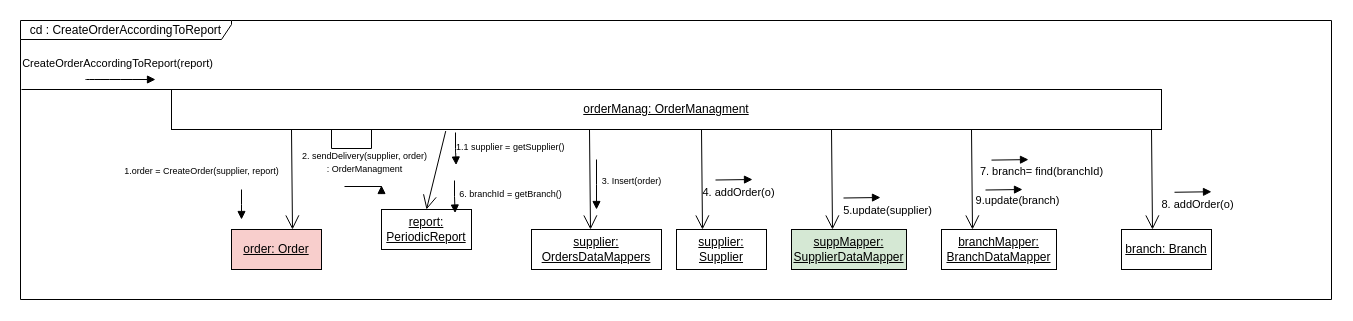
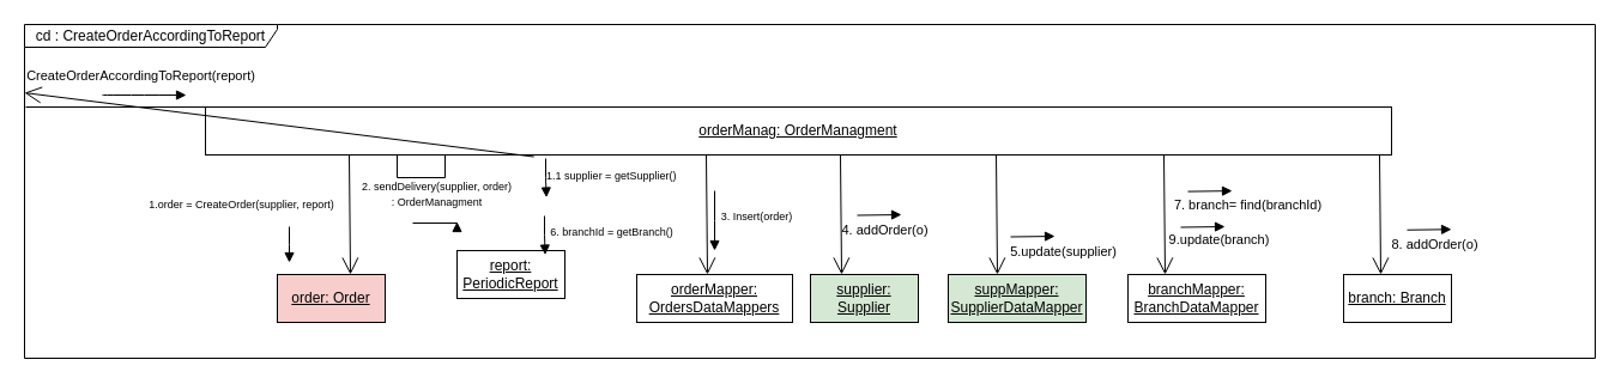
  <mxCell id="0" />
  <mxCell id="1" parent="0" />
  <mxCell id="2" value="cd : CreateOrderAccordingToReport" style="shape=umlFrame;whiteSpace=wrap;html=1;pointerEvents=0;width=211;height=19;" vertex="1" parent="1"><mxGeometry x="20" y="20" width="1311" height="279" as="geometry" /></mxCell>
  <mxCell id="3" style="edgeStyle=none;rounded=0;orthogonalLoop=1;jettySize=auto;html=1;endArrow=none;endFill=0;entryX=0;entryY=0;entryDx=0;entryDy=0;" edge="1" parent="1" target="4"><mxGeometry relative="1" as="geometry"><mxPoint x="21" y="89" as="sourcePoint" /></mxGeometry></mxCell>
  <mxCell id="4" value="&lt;u&gt;orderManag: OrderManagment&lt;/u&gt;" style="html=1;whiteSpace=wrap;" vertex="1" parent="1"><mxGeometry x="171" y="89" width="990" height="40" as="geometry" /></mxCell>
  <mxCell id="5" value="CreateOrderAccordingToReport(report)" style="html=1;verticalAlign=bottom;endArrow=block;edgeStyle=orthogonalEdgeStyle;elbow=vertical;strokeColor=default;curved=1;shadow=0;" edge="1" parent="1"><mxGeometry x="-0.086" y="7" width="80" relative="1" as="geometry"><mxPoint x="85" y="79" as="sourcePoint" /><mxPoint x="155" y="79" as="targetPoint" /><mxPoint as="offset" /></mxGeometry></mxCell>
  <mxCell id="6" value="&lt;font style=&quot;font-size: 9px;&quot;&gt;1.order = CreateOrder(supplier, report)&lt;br&gt;&lt;/font&gt;" style="html=1;verticalAlign=bottom;endArrow=block;edgeStyle=elbowEdgeStyle;elbow=vertical;curved=0;rounded=0;entryX=0;entryY=0.25;entryDx=0;entryDy=0;" edge="1" parent="1"><mxGeometry x="-1" y="-41" width="80" relative="1" as="geometry"><mxPoint x="241" y="189" as="sourcePoint" /><mxPoint x="241" y="219" as="targetPoint" /><mxPoint x="1" y="-10" as="offset" /></mxGeometry></mxCell>
  <mxCell id="7" value="&lt;u&gt;report: PeriodicReport&lt;/u&gt;" style="html=1;whiteSpace=wrap;" vertex="1" parent="1"><mxGeometry x="381" y="209" width="90" height="40" as="geometry" /></mxCell>
  <mxCell id="8" value="&lt;font style=&quot;font-size: 9px;&quot;&gt;1.1 supplier = getSupplier()&amp;nbsp;&lt;br&gt;&lt;/font&gt;" style="html=1;verticalAlign=bottom;endArrow=block;edgeStyle=elbowEdgeStyle;elbow=vertical;curved=0;rounded=0;entryX=1.051;entryY=0.464;entryDx=0;entryDy=0;entryPerimeter=0;" edge="1" parent="1"><mxGeometry x="0.423" y="55" width="80" relative="1" as="geometry"><mxPoint x="455" y="132" as="sourcePoint" /><mxPoint x="455.59" y="164.56" as="targetPoint" /><mxPoint as="offset" /></mxGeometry></mxCell>
  <mxCell id="9" value="&lt;u&gt;order: Order&lt;/u&gt;" style="html=1;whiteSpace=wrap;fillColor=#f8cecc;" vertex="1" parent="1"><mxGeometry x="231" y="229" width="90" height="40" as="geometry" /></mxCell>
  <mxCell id="10" value="&lt;font style=&quot;font-size: 9px;&quot;&gt;2. sendDelivery(supplier, order)&lt;br&gt;: OrderManagment&lt;br&gt;&lt;/font&gt;" style="html=1;verticalAlign=bottom;endArrow=block;edgeStyle=elbowEdgeStyle;elbow=vertical;curved=0;rounded=0;" edge="1" parent="1"><mxGeometry x="0.053" y="9" width="80" relative="1" as="geometry"><mxPoint x="344" y="186" as="sourcePoint" /><mxPoint x="381" y="185" as="targetPoint" /><mxPoint as="offset" /></mxGeometry></mxCell>
  <mxCell id="11" value="" style="endArrow=none;html=1;rounded=0;entryX=0;entryY=1;entryDx=0;entryDy=0;exitX=0.5;exitY=1;exitDx=0;exitDy=0;" edge="1" parent="1"><mxGeometry width="50" height="50" relative="1" as="geometry"><mxPoint x="371" y="129" as="sourcePoint" /><mxPoint x="331" y="129" as="targetPoint" /><Array as="points"><mxPoint x="371" y="148" /><mxPoint x="331" y="148" /></Array></mxGeometry></mxCell>
- <mxCell id="12" value="" style="endArrow=open;endFill=1;endSize=12;html=1;rounded=0;entryX=0.5;entryY=0;entryDx=0;entryDy=0;exitX=0.277;exitY=1.039;exitDx=0;exitDy=0;exitPerimeter=0;" edge="1" parent="1" source="4" target="7"><mxGeometry width="160" relative="1" as="geometry"><mxPoint x="301" y="189" as="sourcePoint" /><mxPoint x="461" y="189" as="targetPoint" /></mxGeometry></mxCell>
+ <mxCell id="12" value="" style="endArrow=open;endFill=1;endSize=12;html=1;rounded=0;exitX=0.277;exitY=1.039;exitDx=0;exitDy=0;exitPerimeter=0;" edge="1" parent="1" source="4" target="2"><mxGeometry width="160" relative="1" as="geometry"><mxPoint x="301" y="189" as="sourcePoint" /><mxPoint x="461" y="189" as="targetPoint" /></mxGeometry></mxCell>
  <mxCell id="13" value="" style="endArrow=open;endFill=1;endSize=12;html=1;rounded=0;entryX=0.5;entryY=0;entryDx=0;entryDy=0;exitX=0.855;exitY=1.012;exitDx=0;exitDy=0;exitPerimeter=0;" edge="1" parent="1"><mxGeometry width="160" relative="1" as="geometry"><mxPoint x="291" y="129" as="sourcePoint" /><mxPoint x="292" y="229" as="targetPoint" /></mxGeometry></mxCell>
- <mxCell id="14" value="&lt;u&gt;supplier: OrdersDataMappers&lt;/u&gt;" style="html=1;whiteSpace=wrap;" vertex="1" parent="1"><mxGeometry x="531" y="229" width="130" height="40" as="geometry" /></mxCell>
+ <mxCell id="14" value="&lt;u&gt;orderMapper: OrdersDataMappers&lt;/u&gt;" style="html=1;whiteSpace=wrap;" vertex="1" parent="1"><mxGeometry x="531" y="229" width="130" height="40" as="geometry" /></mxCell>
  <mxCell id="15" value="" style="endArrow=open;endFill=1;endSize=12;html=1;rounded=0;entryX=0.5;entryY=0;entryDx=0;entryDy=0;exitX=0.855;exitY=1.012;exitDx=0;exitDy=0;exitPerimeter=0;" edge="1" parent="1"><mxGeometry width="160" relative="1" as="geometry"><mxPoint x="589" y="129" as="sourcePoint" /><mxPoint x="590" y="229" as="targetPoint" /></mxGeometry></mxCell>
  <mxCell id="16" value="&lt;font style=&quot;font-size: 9px;&quot;&gt;3. Insert(order)&lt;br&gt;&lt;/font&gt;" style="html=1;verticalAlign=bottom;endArrow=block;edgeStyle=elbowEdgeStyle;elbow=vertical;curved=0;rounded=0;" edge="1" parent="1"><mxGeometry x="0.2" y="35" width="80" relative="1" as="geometry"><mxPoint x="596" y="159" as="sourcePoint" /><mxPoint x="596" y="209" as="targetPoint" /><mxPoint as="offset" /></mxGeometry></mxCell>
  <mxCell id="17" value="4. addOrder(o)" style="html=1;verticalAlign=bottom;endArrow=block;edgeStyle=elbowEdgeStyle;elbow=vertical;curved=0;rounded=0;" edge="1" parent="1"><mxGeometry x="0.248" y="-22" width="80" relative="1" as="geometry"><mxPoint x="715" y="179.5" as="sourcePoint" /><mxPoint x="752" y="179" as="targetPoint" /><mxPoint as="offset" /><Array as="points"><mxPoint x="736" y="179" /></Array></mxGeometry></mxCell>
  <mxCell id="18" value="&lt;u&gt;branch: Branch&lt;br&gt;&lt;/u&gt;" style="html=1;whiteSpace=wrap;" vertex="1" parent="1"><mxGeometry x="1121" y="229" width="90" height="40" as="geometry" /></mxCell>
  <mxCell id="19" value="8. addOrder(o)" style="html=1;verticalAlign=bottom;endArrow=block;edgeStyle=elbowEdgeStyle;elbow=vertical;curved=0;rounded=0;" edge="1" parent="1"><mxGeometry x="0.227" y="-22" width="80" relative="1" as="geometry"><mxPoint x="1174" y="191.75" as="sourcePoint" /><mxPoint x="1211" y="191.25" as="targetPoint" /><mxPoint as="offset" /><Array as="points"><mxPoint x="1195" y="191.25" /></Array></mxGeometry></mxCell>
  <mxCell id="20" value="&lt;u&gt;suppMapper: SupplierDataMapper&lt;/u&gt;" style="html=1;whiteSpace=wrap;fillColor=#d5e8d4;" vertex="1" parent="1"><mxGeometry x="791" y="229" width="115" height="40" as="geometry" /></mxCell>
  <mxCell id="21" value="&lt;u&gt;branchMapper: BranchDataMapper&lt;/u&gt;" style="html=1;whiteSpace=wrap;" vertex="1" parent="1"><mxGeometry x="941" y="229" width="115" height="40" as="geometry" /></mxCell>
  <mxCell id="22" value="7. branch= find(branchId)" style="html=1;verticalAlign=bottom;endArrow=block;edgeStyle=elbowEdgeStyle;elbow=vertical;curved=0;rounded=0;" edge="1" parent="1"><mxGeometry x="1" y="-24" width="80" relative="1" as="geometry"><mxPoint x="991" y="159.6" as="sourcePoint" /><mxPoint x="1028" y="159.1" as="targetPoint" /><mxPoint x="12" y="-3" as="offset" /><Array as="points"><mxPoint x="1012" y="159.1" /></Array></mxGeometry></mxCell>
  <mxCell id="23" value="5.update(supplier)" style="html=1;verticalAlign=bottom;endArrow=block;edgeStyle=elbowEdgeStyle;elbow=vertical;curved=0;rounded=0;" edge="1" parent="1"><mxGeometry x="1" y="-23" width="80" relative="1" as="geometry"><mxPoint x="843" y="197.5" as="sourcePoint" /><mxPoint x="880" y="197" as="targetPoint" /><mxPoint x="6" y="-1" as="offset" /><Array as="points"><mxPoint x="864" y="197" /></Array></mxGeometry></mxCell>
  <mxCell id="24" value="9.update(branch)" style="html=1;verticalAlign=bottom;endArrow=block;edgeStyle=elbowEdgeStyle;elbow=vertical;curved=0;rounded=0;" edge="1" parent="1"><mxGeometry x="0.733" y="-20" width="80" relative="1" as="geometry"><mxPoint x="985" y="189.5" as="sourcePoint" /><mxPoint x="1022" y="189" as="targetPoint" /><mxPoint as="offset" /><Array as="points"><mxPoint x="1006" y="189" /></Array></mxGeometry></mxCell>
- <mxCell id="25" value="&lt;u&gt;supplier: Supplier&lt;/u&gt;" style="html=1;whiteSpace=wrap;" vertex="1" parent="1"><mxGeometry x="676" y="229" width="90" height="40" as="geometry" /></mxCell>
+ <mxCell id="25" value="&lt;u&gt;supplier: Supplier&lt;/u&gt;" style="html=1;whiteSpace=wrap;fillColor=#d5e8d4;" vertex="1" parent="1"><mxGeometry x="676" y="229" width="90" height="40" as="geometry" /></mxCell>
  <mxCell id="26" value="" style="endArrow=open;endFill=1;endSize=12;html=1;rounded=0;entryX=0.5;entryY=0;entryDx=0;entryDy=0;exitX=0.855;exitY=1.012;exitDx=0;exitDy=0;exitPerimeter=0;" edge="1" parent="1"><mxGeometry width="160" relative="1" as="geometry"><mxPoint x="701" y="129" as="sourcePoint" /><mxPoint x="702" y="229" as="targetPoint" /></mxGeometry></mxCell>
  <mxCell id="27" value="" style="endArrow=open;endFill=1;endSize=12;html=1;rounded=0;entryX=0.5;entryY=0;entryDx=0;entryDy=0;exitX=0.855;exitY=1.012;exitDx=0;exitDy=0;exitPerimeter=0;" edge="1" parent="1"><mxGeometry width="160" relative="1" as="geometry"><mxPoint x="831" y="129" as="sourcePoint" /><mxPoint x="832" y="229" as="targetPoint" /></mxGeometry></mxCell>
  <mxCell id="28" value="&lt;font style=&quot;font-size: 9px;&quot;&gt;6. branchId = getBranch()&lt;br&gt;&lt;/font&gt;" style="html=1;verticalAlign=bottom;endArrow=block;edgeStyle=elbowEdgeStyle;elbow=vertical;curved=0;rounded=0;entryX=1.051;entryY=0.464;entryDx=0;entryDy=0;entryPerimeter=0;" edge="1" parent="1"><mxGeometry x="0.4" y="55" width="80" relative="1" as="geometry"><mxPoint x="454" y="180" as="sourcePoint" /><mxPoint x="454.59" y="212.56" as="targetPoint" /><mxPoint as="offset" /></mxGeometry></mxCell>
  <mxCell id="29" value="" style="endArrow=open;endFill=1;endSize=12;html=1;rounded=0;entryX=0.5;entryY=0;entryDx=0;entryDy=0;exitX=0.855;exitY=1.012;exitDx=0;exitDy=0;exitPerimeter=0;" edge="1" parent="1"><mxGeometry width="160" relative="1" as="geometry"><mxPoint x="971" y="129" as="sourcePoint" /><mxPoint x="972" y="229" as="targetPoint" /></mxGeometry></mxCell>
  <mxCell id="30" value="" style="endArrow=open;endFill=1;endSize=12;html=1;rounded=0;entryX=0.5;entryY=0;entryDx=0;entryDy=0;exitX=0.855;exitY=1.012;exitDx=0;exitDy=0;exitPerimeter=0;" edge="1" parent="1"><mxGeometry width="160" relative="1" as="geometry"><mxPoint x="1151" y="129" as="sourcePoint" /><mxPoint x="1152" y="229" as="targetPoint" /></mxGeometry></mxCell>
